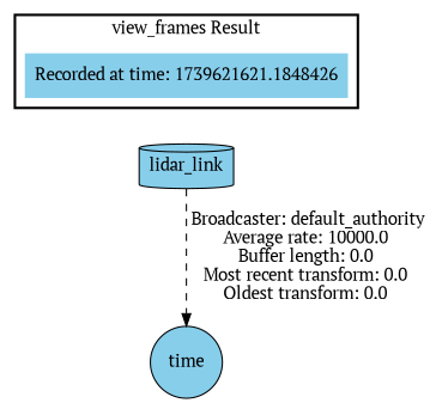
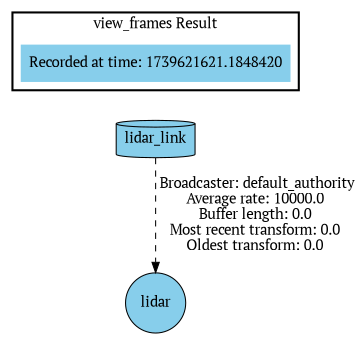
  digraph {
    fontname="PT Serif"
    node [fillcolor=skyblue fontname="PT Serif" style=filled]
    edge [fontname="PT Serif"]
-   "Recorded at time: 1739621621.1848426" [shape=plaintext]
+   "Recorded at time: 1739621621.1848426" [shape=plaintext label="Recorded at time: 1739621621.1848420"]
    n2 [label=lidar_link shape=cylinder]
-   lidar [shape=circle label=time]
+   lidar [shape=circle]
    subgraph cluster_1 {
      color=black
      label="view_frames Result"
      style=bold
      "Recorded at time: 1739621621.1848426"
    }
    "Recorded at time: 1739621621.1848426" -> n2 [style=invis]
    n2 -> lidar [label=" Broadcaster: default_authority\nAverage rate: 10000.0\nBuffer length: 0.0\nMost recent transform: 0.0\nOldest transform: 0.0\n" style=dashed]
  }
